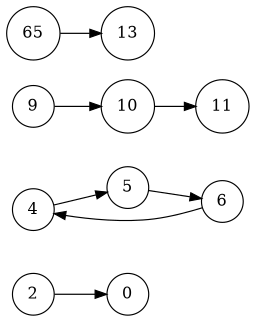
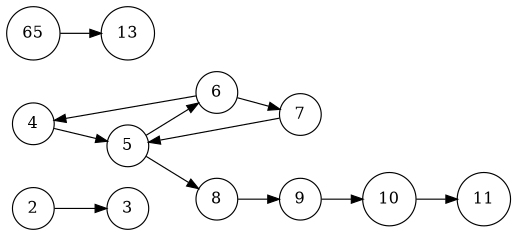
  digraph {
    rankdir=LR
    node [shape=circle]
    2
-   3 [label=0]
+   3
    4
    5
    6
+   8
+   7
    9
    10
    11
    n11 [label=65]
    13
    2 -> 3
    4 -> 5
    5 -> 6
+   5 -> 8
    6 -> 4
+   6 -> 7
+   8 -> 9
+   7 -> 5
    9 -> 10
    10 -> 11
    n11 -> 13
  }
